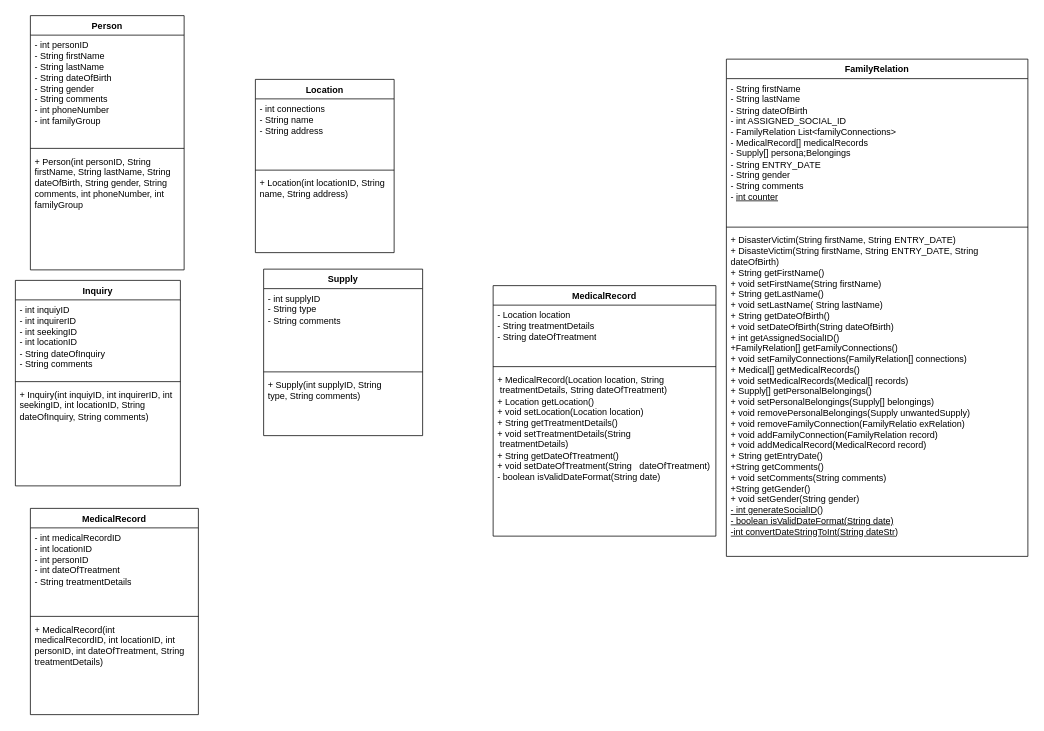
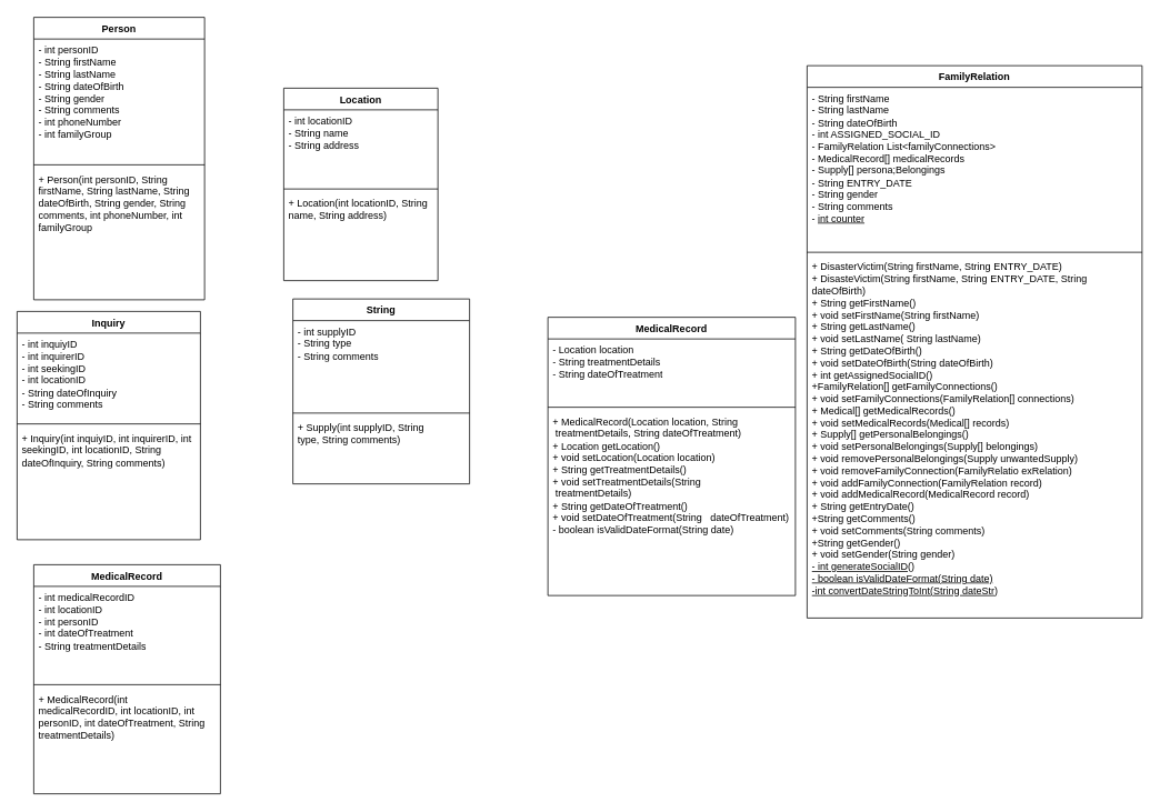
  <mxCell id="0" />
  <mxCell id="1" parent="0" />
  <mxCell id="2" value="Person" style="swimlane;fontStyle=1;align=center;verticalAlign=top;childLayout=stackLayout;horizontal=1;startSize=26;horizontalStack=0;resizeParent=1;resizeParentMax=0;resizeLast=0;collapsible=1;marginBottom=0;whiteSpace=wrap;html=1;" parent="1" vertex="1"><mxGeometry x="40" y="20" width="205" height="339" as="geometry" /></mxCell>
  <mxCell id="3" value="- int personID&lt;div&gt;- String firstName&lt;/div&gt;&lt;div&gt;- String lastName&lt;/div&gt;&lt;div&gt;- String dateOfBirth&lt;/div&gt;&lt;div&gt;- String gender&lt;/div&gt;&lt;div&gt;- String comments&lt;/div&gt;&lt;div&gt;- int phoneNumber&lt;/div&gt;&lt;div&gt;- int familyGroup&lt;/div&gt;" style="text;strokeColor=none;fillColor=none;align=left;verticalAlign=top;spacingLeft=4;spacingRight=4;overflow=hidden;rotatable=0;points=[[0,0.5],[1,0.5]];portConstraint=eastwest;whiteSpace=wrap;html=1;" parent="2" vertex="1"><mxGeometry y="26" width="205" height="147" as="geometry" /></mxCell>
  <mxCell id="4" value="" style="line;strokeWidth=1;fillColor=none;align=left;verticalAlign=middle;spacingTop=-1;spacingLeft=3;spacingRight=3;rotatable=0;labelPosition=right;points=[];portConstraint=eastwest;strokeColor=inherit;" parent="2" vertex="1"><mxGeometry y="173" width="205" height="8" as="geometry" /></mxCell>
  <mxCell id="5" value="+ Person(int personID,&amp;nbsp;&lt;span style=&quot;background-color: transparent; color: light-dark(rgb(0, 0, 0), rgb(255, 255, 255));&quot;&gt;String firstName,&amp;nbsp;&lt;/span&gt;&lt;span style=&quot;background-color: transparent; color: light-dark(rgb(0, 0, 0), rgb(255, 255, 255));&quot;&gt;String lastName,&amp;nbsp;&lt;/span&gt;&lt;span style=&quot;background-color: transparent; color: light-dark(rgb(0, 0, 0), rgb(255, 255, 255));&quot;&gt;String dateOfBirth,&amp;nbsp;&lt;/span&gt;&lt;span style=&quot;background-color: transparent; color: light-dark(rgb(0, 0, 0), rgb(255, 255, 255));&quot;&gt;String gender,&amp;nbsp;&lt;/span&gt;&lt;span style=&quot;background-color: transparent; color: light-dark(rgb(0, 0, 0), rgb(255, 255, 255));&quot;&gt;String comments,&amp;nbsp;&lt;/span&gt;&lt;span style=&quot;background-color: transparent; color: light-dark(rgb(0, 0, 0), rgb(255, 255, 255));&quot;&gt;int phoneNumber,&amp;nbsp;&lt;/span&gt;&lt;span style=&quot;background-color: transparent; color: light-dark(rgb(0, 0, 0), rgb(255, 255, 255));&quot;&gt;int familyGroup&lt;/span&gt;" style="text;strokeColor=none;fillColor=none;align=left;verticalAlign=top;spacingLeft=4;spacingRight=4;overflow=hidden;rotatable=0;points=[[0,0.5],[1,0.5]];portConstraint=eastwest;whiteSpace=wrap;html=1;" parent="2" vertex="1"><mxGeometry y="181" width="205" height="158" as="geometry" /></mxCell>
  <mxCell id="6" value="Location" style="swimlane;fontStyle=1;align=center;verticalAlign=top;childLayout=stackLayout;horizontal=1;startSize=26;horizontalStack=0;resizeParent=1;resizeParentMax=0;resizeLast=0;collapsible=1;marginBottom=0;whiteSpace=wrap;html=1;" parent="1" vertex="1"><mxGeometry x="340" y="105" width="185" height="231" as="geometry" /></mxCell>
- <mxCell id="7" value="- int connections&lt;div&gt;- String name&amp;nbsp;&lt;/div&gt;&lt;div&gt;- String address&lt;/div&gt;" style="text;strokeColor=none;fillColor=none;align=left;verticalAlign=top;spacingLeft=4;spacingRight=4;overflow=hidden;rotatable=0;points=[[0,0.5],[1,0.5]];portConstraint=eastwest;whiteSpace=wrap;html=1;" parent="6" vertex="1"><mxGeometry y="26" width="185" height="91" as="geometry" /></mxCell>
+ <mxCell id="7" value="- int locationID&lt;div&gt;- String name&amp;nbsp;&lt;/div&gt;&lt;div&gt;- String address&lt;/div&gt;" style="text;strokeColor=none;fillColor=none;align=left;verticalAlign=top;spacingLeft=4;spacingRight=4;overflow=hidden;rotatable=0;points=[[0,0.5],[1,0.5]];portConstraint=eastwest;whiteSpace=wrap;html=1;" parent="6" vertex="1"><mxGeometry y="26" width="185" height="91" as="geometry" /></mxCell>
  <mxCell id="8" value="" style="line;strokeWidth=1;fillColor=none;align=left;verticalAlign=middle;spacingTop=-1;spacingLeft=3;spacingRight=3;rotatable=0;labelPosition=right;points=[];portConstraint=eastwest;strokeColor=inherit;" parent="6" vertex="1"><mxGeometry y="117" width="185" height="8" as="geometry" /></mxCell>
  <mxCell id="9" value="+ Location(int locationID,&amp;nbsp;&lt;span style=&quot;background-color: transparent; color: light-dark(rgb(0, 0, 0), rgb(255, 255, 255));&quot;&gt;String name,&amp;nbsp;&lt;/span&gt;&lt;span style=&quot;background-color: transparent; color: light-dark(rgb(0, 0, 0), rgb(255, 255, 255));&quot;&gt;String address)&lt;/span&gt;" style="text;strokeColor=none;fillColor=none;align=left;verticalAlign=top;spacingLeft=4;spacingRight=4;overflow=hidden;rotatable=0;points=[[0,0.5],[1,0.5]];portConstraint=eastwest;whiteSpace=wrap;html=1;" parent="6" vertex="1"><mxGeometry y="125" width="185" height="106" as="geometry" /></mxCell>
  <mxCell id="10" value="Inquiry" style="swimlane;fontStyle=1;align=center;verticalAlign=top;childLayout=stackLayout;horizontal=1;startSize=26;horizontalStack=0;resizeParent=1;resizeParentMax=0;resizeLast=0;collapsible=1;marginBottom=0;whiteSpace=wrap;html=1;" parent="1" vertex="1"><mxGeometry x="20" y="373" width="220" height="274" as="geometry" /></mxCell>
  <mxCell id="11" value="- int inquiyID&lt;div&gt;- int inquirerID&lt;/div&gt;&lt;div&gt;- int seekingID&lt;/div&gt;&lt;div&gt;- int locationID&lt;/div&gt;&lt;div&gt;- String dateOfInquiry&lt;/div&gt;&lt;div&gt;- String comments&amp;nbsp;&lt;/div&gt;" style="text;strokeColor=none;fillColor=none;align=left;verticalAlign=top;spacingLeft=4;spacingRight=4;overflow=hidden;rotatable=0;points=[[0,0.5],[1,0.5]];portConstraint=eastwest;whiteSpace=wrap;html=1;" parent="10" vertex="1"><mxGeometry y="26" width="220" height="105" as="geometry" /></mxCell>
  <mxCell id="12" value="" style="line;strokeWidth=1;fillColor=none;align=left;verticalAlign=middle;spacingTop=-1;spacingLeft=3;spacingRight=3;rotatable=0;labelPosition=right;points=[];portConstraint=eastwest;strokeColor=inherit;" parent="10" vertex="1"><mxGeometry y="131" width="220" height="8" as="geometry" /></mxCell>
  <mxCell id="13" value="+ Inquiry(int inquiyID,&amp;nbsp;&lt;span style=&quot;background-color: transparent; color: light-dark(rgb(0, 0, 0), rgb(255, 255, 255));&quot;&gt;int inquirerID,&amp;nbsp;&lt;/span&gt;&lt;span style=&quot;background-color: transparent; color: light-dark(rgb(0, 0, 0), rgb(255, 255, 255));&quot;&gt;int seekingID,&amp;nbsp;&lt;/span&gt;&lt;span style=&quot;background-color: transparent; color: light-dark(rgb(0, 0, 0), rgb(255, 255, 255));&quot;&gt;int locationID,&amp;nbsp;&lt;/span&gt;&lt;span style=&quot;background-color: transparent; color: light-dark(rgb(0, 0, 0), rgb(255, 255, 255));&quot;&gt;String dateOfInquiry,&amp;nbsp;&lt;/span&gt;&lt;span style=&quot;background-color: transparent; color: light-dark(rgb(0, 0, 0), rgb(255, 255, 255));&quot;&gt;String comments)&lt;/span&gt;" style="text;strokeColor=none;fillColor=none;align=left;verticalAlign=top;spacingLeft=4;spacingRight=4;overflow=hidden;rotatable=0;points=[[0,0.5],[1,0.5]];portConstraint=eastwest;whiteSpace=wrap;html=1;" parent="10" vertex="1"><mxGeometry y="139" width="220" height="135" as="geometry" /></mxCell>
- <mxCell id="14" value="Supply" style="swimlane;fontStyle=1;align=center;verticalAlign=top;childLayout=stackLayout;horizontal=1;startSize=26;horizontalStack=0;resizeParent=1;resizeParentMax=0;resizeLast=0;collapsible=1;marginBottom=0;whiteSpace=wrap;html=1;" parent="1" vertex="1"><mxGeometry x="351" y="358" width="212" height="222" as="geometry" /></mxCell>
+ <mxCell id="14" value="String" style="swimlane;fontStyle=1;align=center;verticalAlign=top;childLayout=stackLayout;horizontal=1;startSize=26;horizontalStack=0;resizeParent=1;resizeParentMax=0;resizeLast=0;collapsible=1;marginBottom=0;whiteSpace=wrap;html=1;" parent="1" vertex="1"><mxGeometry x="351" y="358" width="212" height="222" as="geometry" /></mxCell>
  <mxCell id="15" value="- int supplyID&lt;div&gt;- String type&lt;/div&gt;&lt;div&gt;- String comments&lt;/div&gt;" style="text;strokeColor=none;fillColor=none;align=left;verticalAlign=top;spacingLeft=4;spacingRight=4;overflow=hidden;rotatable=0;points=[[0,0.5],[1,0.5]];portConstraint=eastwest;whiteSpace=wrap;html=1;" parent="14" vertex="1"><mxGeometry y="26" width="212" height="107" as="geometry" /></mxCell>
  <mxCell id="16" value="" style="line;strokeWidth=1;fillColor=none;align=left;verticalAlign=middle;spacingTop=-1;spacingLeft=3;spacingRight=3;rotatable=0;labelPosition=right;points=[];portConstraint=eastwest;strokeColor=inherit;" parent="14" vertex="1"><mxGeometry y="133" width="212" height="8" as="geometry" /></mxCell>
  <mxCell id="17" value="+ Supply(int supplyID,&amp;nbsp;&lt;span style=&quot;background-color: transparent; color: light-dark(rgb(0, 0, 0), rgb(255, 255, 255));&quot;&gt;String type,&amp;nbsp;&lt;/span&gt;&lt;span style=&quot;background-color: transparent; color: light-dark(rgb(0, 0, 0), rgb(255, 255, 255));&quot;&gt;String comments)&lt;/span&gt;" style="text;strokeColor=none;fillColor=none;align=left;verticalAlign=top;spacingLeft=4;spacingRight=4;overflow=hidden;rotatable=0;points=[[0,0.5],[1,0.5]];portConstraint=eastwest;whiteSpace=wrap;html=1;" parent="14" vertex="1"><mxGeometry y="141" width="212" height="81" as="geometry" /></mxCell>
  <mxCell id="18" value="MedicalRecord" style="swimlane;fontStyle=1;align=center;verticalAlign=top;childLayout=stackLayout;horizontal=1;startSize=26;horizontalStack=0;resizeParent=1;resizeParentMax=0;resizeLast=0;collapsible=1;marginBottom=0;whiteSpace=wrap;html=1;" parent="1" vertex="1"><mxGeometry x="40" y="677" width="224" height="275" as="geometry" /></mxCell>
  <mxCell id="19" value="- int medicalRecordID&lt;div&gt;- int locationID&lt;/div&gt;&lt;div&gt;- int personID&lt;/div&gt;&lt;div&gt;- int dateOfTreatment&lt;/div&gt;&lt;div&gt;- String treatmentDetails&lt;/div&gt;" style="text;strokeColor=none;fillColor=none;align=left;verticalAlign=top;spacingLeft=4;spacingRight=4;overflow=hidden;rotatable=0;points=[[0,0.5],[1,0.5]];portConstraint=eastwest;whiteSpace=wrap;html=1;" parent="18" vertex="1"><mxGeometry y="26" width="224" height="114" as="geometry" /></mxCell>
  <mxCell id="20" value="" style="line;strokeWidth=1;fillColor=none;align=left;verticalAlign=middle;spacingTop=-1;spacingLeft=3;spacingRight=3;rotatable=0;labelPosition=right;points=[];portConstraint=eastwest;strokeColor=inherit;" parent="18" vertex="1"><mxGeometry y="140" width="224" height="8" as="geometry" /></mxCell>
  <mxCell id="21" value="+ MedicalRecord(int medicalRecordID,&amp;nbsp;&lt;span style=&quot;background-color: transparent; color: light-dark(rgb(0, 0, 0), rgb(255, 255, 255));&quot;&gt;int locationID,&amp;nbsp;&lt;/span&gt;&lt;span style=&quot;background-color: transparent; color: light-dark(rgb(0, 0, 0), rgb(255, 255, 255));&quot;&gt;int personID,&amp;nbsp;&lt;/span&gt;&lt;span style=&quot;background-color: transparent; color: light-dark(rgb(0, 0, 0), rgb(255, 255, 255));&quot;&gt;int dateOfTreatment,&amp;nbsp;&lt;/span&gt;&lt;span style=&quot;background-color: transparent; color: light-dark(rgb(0, 0, 0), rgb(255, 255, 255));&quot;&gt;String treatmentDetails)&lt;/span&gt;" style="text;strokeColor=none;fillColor=none;align=left;verticalAlign=top;spacingLeft=4;spacingRight=4;overflow=hidden;rotatable=0;points=[[0,0.5],[1,0.5]];portConstraint=eastwest;whiteSpace=wrap;html=1;" parent="18" vertex="1"><mxGeometry y="148" width="224" height="127" as="geometry" /></mxCell>
  <mxCell id="22" value="MedicalRecord" style="swimlane;fontStyle=1;align=center;verticalAlign=top;childLayout=stackLayout;horizontal=1;startSize=26;horizontalStack=0;resizeParent=1;resizeParentMax=0;resizeLast=0;collapsible=1;marginBottom=0;whiteSpace=wrap;html=1;" vertex="1" parent="1"><mxGeometry x="657" y="380" width="297" height="334" as="geometry" /></mxCell>
  <mxCell id="23" value="- Location location&amp;nbsp;&lt;div&gt;- String treatmentDetails&lt;/div&gt;&lt;div&gt;- String dateOfTreatment&lt;/div&gt;" style="text;strokeColor=none;fillColor=none;align=left;verticalAlign=top;spacingLeft=4;spacingRight=4;overflow=hidden;rotatable=0;points=[[0,0.5],[1,0.5]];portConstraint=eastwest;whiteSpace=wrap;html=1;" vertex="1" parent="22"><mxGeometry y="26" width="297" height="78" as="geometry" /></mxCell>
  <mxCell id="24" value="" style="line;strokeWidth=1;fillColor=none;align=left;verticalAlign=middle;spacingTop=-1;spacingLeft=3;spacingRight=3;rotatable=0;labelPosition=right;points=[];portConstraint=eastwest;strokeColor=inherit;" vertex="1" parent="22"><mxGeometry y="104" width="297" height="8" as="geometry" /></mxCell>
  <mxCell id="25" value="+ MedicalRecord(Location location,&amp;nbsp;&lt;span style=&quot;background-color: transparent; color: light-dark(rgb(0, 0, 0), rgb(255, 255, 255));&quot;&gt;String&amp;nbsp; &amp;nbsp; &amp;nbsp;treatmentDetails,&amp;nbsp;&lt;/span&gt;&lt;span style=&quot;background-color: transparent; color: light-dark(rgb(0, 0, 0), rgb(255, 255, 255));&quot;&gt;String dateOfTreatment)&lt;/span&gt;&lt;div&gt;&lt;span style=&quot;background-color: transparent; color: light-dark(rgb(0, 0, 0), rgb(255, 255, 255));&quot;&gt;+ Location getLocation()&lt;/span&gt;&lt;/div&gt;&lt;div&gt;&lt;span style=&quot;background-color: transparent; color: light-dark(rgb(0, 0, 0), rgb(255, 255, 255));&quot;&gt;+ void setLocation(Location location)&lt;/span&gt;&lt;/div&gt;&lt;div&gt;&lt;span style=&quot;background-color: transparent; color: light-dark(rgb(0, 0, 0), rgb(255, 255, 255));&quot;&gt;+ String getT&lt;/span&gt;&lt;span style=&quot;background-color: transparent; color: light-dark(rgb(0, 0, 0), rgb(255, 255, 255));&quot;&gt;reatmentDetails()&lt;/span&gt;&lt;/div&gt;&lt;div&gt;&lt;span style=&quot;background-color: transparent; color: light-dark(rgb(0, 0, 0), rgb(255, 255, 255));&quot;&gt;+&amp;nbsp;&lt;/span&gt;&lt;span style=&quot;background-color: transparent; color: light-dark(rgb(0, 0, 0), rgb(255, 255, 255));&quot;&gt;void setT&lt;/span&gt;&lt;span style=&quot;background-color: transparent; color: light-dark(rgb(0, 0, 0), rgb(255, 255, 255));&quot;&gt;reatmentDetails(&lt;/span&gt;&lt;span style=&quot;background-color: transparent; color: light-dark(rgb(0, 0, 0), rgb(255, 255, 255));&quot;&gt;String&amp;nbsp; &amp;nbsp; &amp;nbsp; &amp;nbsp; &amp;nbsp;treatmentDetails)&lt;/span&gt;&lt;/div&gt;&lt;div&gt;&lt;span style=&quot;background-color: transparent; color: light-dark(rgb(0, 0, 0), rgb(255, 255, 255));&quot;&gt;+&lt;/span&gt;&lt;span style=&quot;background-color: transparent; color: light-dark(rgb(0, 0, 0), rgb(255, 255, 255));&quot;&gt;&amp;nbsp;String getDateOfTreatment()&lt;/span&gt;&lt;/div&gt;&lt;div&gt;&lt;span style=&quot;background-color: transparent; color: light-dark(rgb(0, 0, 0), rgb(255, 255, 255));&quot;&gt;+ void setD&lt;/span&gt;&lt;span style=&quot;background-color: transparent; color: light-dark(rgb(0, 0, 0), rgb(255, 255, 255));&quot;&gt;ateOfTreatment(&lt;/span&gt;&lt;span style=&quot;background-color: transparent; color: light-dark(rgb(0, 0, 0), rgb(255, 255, 255));&quot;&gt;String&amp;nbsp; &amp;nbsp;dateOfTreatment)&lt;/span&gt;&lt;/div&gt;&lt;div&gt;&lt;span style=&quot;background-color: transparent; color: light-dark(rgb(0, 0, 0), rgb(255, 255, 255));&quot;&gt;- boolean isValidDateFormat(String date)&lt;/span&gt;&lt;/div&gt;" style="text;strokeColor=none;fillColor=none;align=left;verticalAlign=top;spacingLeft=4;spacingRight=4;overflow=hidden;rotatable=0;points=[[0,0.5],[1,0.5]];portConstraint=eastwest;whiteSpace=wrap;html=1;" vertex="1" parent="22"><mxGeometry y="112" width="297" height="222" as="geometry" /></mxCell>
  <mxCell id="26" value="FamilyRelation" style="swimlane;fontStyle=1;align=center;verticalAlign=top;childLayout=stackLayout;horizontal=1;startSize=26;horizontalStack=0;resizeParent=1;resizeParentMax=0;resizeLast=0;collapsible=1;marginBottom=0;whiteSpace=wrap;html=1;" vertex="1" parent="1"><mxGeometry x="968" y="78" width="402" height="663" as="geometry" /></mxCell>
  <mxCell id="27" value="- String firstName&lt;div&gt;- String lastName&amp;nbsp;&lt;/div&gt;&lt;div&gt;- String dateOfBirth&amp;nbsp;&lt;/div&gt;&lt;div&gt;- int ASSIGNED_SOCIAL_ID&lt;/div&gt;&lt;div&gt;- FamilyRelation List&amp;lt;familyConnections&amp;gt;&lt;/div&gt;&lt;div&gt;- MedicalRecord[] medicalRecords&lt;/div&gt;&lt;div&gt;- Supply[] persona;Belongings&lt;/div&gt;&lt;div&gt;- String ENTRY_DATE&lt;/div&gt;&lt;div&gt;- String gender&lt;/div&gt;&lt;div&gt;- String comments&lt;/div&gt;&lt;div&gt;- &lt;u&gt;int counter&lt;/u&gt;&lt;/div&gt;" style="text;strokeColor=none;fillColor=none;align=left;verticalAlign=top;spacingLeft=4;spacingRight=4;overflow=hidden;rotatable=0;points=[[0,0.5],[1,0.5]];portConstraint=eastwest;whiteSpace=wrap;html=1;" vertex="1" parent="26"><mxGeometry y="26" width="402" height="194" as="geometry" /></mxCell>
  <mxCell id="28" value="" style="line;strokeWidth=1;fillColor=none;align=left;verticalAlign=middle;spacingTop=-1;spacingLeft=3;spacingRight=3;rotatable=0;labelPosition=right;points=[];portConstraint=eastwest;strokeColor=inherit;" vertex="1" parent="26"><mxGeometry y="220" width="402" height="8" as="geometry" /></mxCell>
  <mxCell id="29" value="+ DisasterVictim(String firstName, String ENTRY_DATE)&lt;div&gt;+ DisasteVictim(String firstName, String ENTRY_DATE, String dateOfBirth)&lt;/div&gt;&lt;div&gt;+ String getFirstName()&lt;/div&gt;&lt;div&gt;+ void setFirstName(&lt;span style=&quot;background-color: transparent; color: light-dark(rgb(0, 0, 0), rgb(255, 255, 255));&quot;&gt;String firstName&lt;/span&gt;&lt;span style=&quot;background-color: transparent; color: light-dark(rgb(0, 0, 0), rgb(255, 255, 255));&quot;&gt;)&lt;/span&gt;&lt;/div&gt;&lt;div&gt;&lt;span style=&quot;background-color: transparent; color: light-dark(rgb(0, 0, 0), rgb(255, 255, 255));&quot;&gt;+&amp;nbsp;&lt;/span&gt;&lt;span style=&quot;background-color: transparent; color: light-dark(rgb(0, 0, 0), rgb(255, 255, 255));&quot;&gt;String getLastName()&lt;/span&gt;&lt;/div&gt;&lt;div&gt;&lt;span style=&quot;background-color: transparent; color: light-dark(rgb(0, 0, 0), rgb(255, 255, 255));&quot;&gt;+ void s&lt;/span&gt;&lt;span style=&quot;background-color: transparent; color: light-dark(rgb(0, 0, 0), rgb(255, 255, 255));&quot;&gt;etLastName( String lastName)&lt;/span&gt;&lt;/div&gt;&lt;div&gt;&lt;span style=&quot;background-color: transparent; color: light-dark(rgb(0, 0, 0), rgb(255, 255, 255));&quot;&gt;+&amp;nbsp;&lt;/span&gt;&lt;span style=&quot;background-color: transparent; color: light-dark(rgb(0, 0, 0), rgb(255, 255, 255));&quot;&gt;String getDateOfBirth()&lt;/span&gt;&lt;/div&gt;&lt;div&gt;&lt;span style=&quot;background-color: transparent; color: light-dark(rgb(0, 0, 0), rgb(255, 255, 255));&quot;&gt;+ void setD&lt;/span&gt;&lt;span style=&quot;background-color: transparent; color: light-dark(rgb(0, 0, 0), rgb(255, 255, 255));&quot;&gt;ateOfBirth(&lt;/span&gt;&lt;span style=&quot;background-color: transparent; color: light-dark(rgb(0, 0, 0), rgb(255, 255, 255));&quot;&gt;String dateOfBirth)&lt;/span&gt;&lt;/div&gt;&lt;div&gt;&lt;span style=&quot;background-color: transparent; color: light-dark(rgb(0, 0, 0), rgb(255, 255, 255));&quot;&gt;+ int getAssignedSocialID()&lt;/span&gt;&lt;/div&gt;&lt;div&gt;&lt;span style=&quot;background-color: transparent; color: light-dark(rgb(0, 0, 0), rgb(255, 255, 255));&quot;&gt;+FamilyRelation[] getFamilyConnections()&lt;/span&gt;&lt;/div&gt;&lt;div&gt;&lt;span style=&quot;background-color: transparent; color: light-dark(rgb(0, 0, 0), rgb(255, 255, 255));&quot;&gt;+ void s&lt;/span&gt;&lt;span style=&quot;background-color: transparent; color: light-dark(rgb(0, 0, 0), rgb(255, 255, 255));&quot;&gt;etFamilyConnections(&lt;/span&gt;&lt;span style=&quot;background-color: transparent; color: light-dark(rgb(0, 0, 0), rgb(255, 255, 255));&quot;&gt;FamilyRelation[] connections&lt;/span&gt;&lt;span style=&quot;background-color: transparent; color: light-dark(rgb(0, 0, 0), rgb(255, 255, 255));&quot;&gt;)&lt;/span&gt;&lt;/div&gt;&lt;div&gt;&lt;span style=&quot;background-color: transparent; color: light-dark(rgb(0, 0, 0), rgb(255, 255, 255));&quot;&gt;+ Medical[] getMedicalRecords()&lt;/span&gt;&lt;/div&gt;&lt;div&gt;&lt;span style=&quot;background-color: transparent; color: light-dark(rgb(0, 0, 0), rgb(255, 255, 255));&quot;&gt;+ void s&lt;/span&gt;&lt;span style=&quot;background-color: transparent; color: light-dark(rgb(0, 0, 0), rgb(255, 255, 255));&quot;&gt;etMedicalRecords(&lt;/span&gt;&lt;span style=&quot;background-color: transparent; color: light-dark(rgb(0, 0, 0), rgb(255, 255, 255));&quot;&gt;Medical[] records&lt;/span&gt;&lt;span style=&quot;background-color: transparent; color: light-dark(rgb(0, 0, 0), rgb(255, 255, 255));&quot;&gt;)&lt;/span&gt;&lt;/div&gt;&lt;div&gt;&lt;span style=&quot;background-color: transparent; color: light-dark(rgb(0, 0, 0), rgb(255, 255, 255));&quot;&gt;+ Supply[] getPersonalBelongings()&lt;/span&gt;&lt;/div&gt;&lt;div&gt;+ void s&lt;span style=&quot;background-color: transparent; color: light-dark(rgb(0, 0, 0), rgb(255, 255, 255));&quot;&gt;etPersonalBelongings(&lt;/span&gt;&lt;span style=&quot;background-color: transparent; color: light-dark(rgb(0, 0, 0), rgb(255, 255, 255));&quot;&gt;Supply[] belongings&lt;/span&gt;&lt;span style=&quot;background-color: transparent; color: light-dark(rgb(0, 0, 0), rgb(255, 255, 255));&quot;&gt;)&lt;/span&gt;&lt;/div&gt;&lt;div&gt;&lt;span style=&quot;background-color: transparent; color: light-dark(rgb(0, 0, 0), rgb(255, 255, 255));&quot;&gt;+ void remove&lt;/span&gt;&lt;span style=&quot;background-color: transparent; color: light-dark(rgb(0, 0, 0), rgb(255, 255, 255));&quot;&gt;PersonalBelongings(Supply unwantedSupply)&lt;/span&gt;&lt;/div&gt;&lt;div&gt;&lt;span style=&quot;background-color: transparent; color: light-dark(rgb(0, 0, 0), rgb(255, 255, 255));&quot;&gt;+ void removeFamilyConnection(FamilyRelatio exRelation)&lt;/span&gt;&lt;/div&gt;&lt;div&gt;&lt;span style=&quot;background-color: transparent; color: light-dark(rgb(0, 0, 0), rgb(255, 255, 255));&quot;&gt;+ void addFamilyConnection(FamilyRelation record)&lt;/span&gt;&lt;/div&gt;&lt;div&gt;&lt;span style=&quot;background-color: transparent; color: light-dark(rgb(0, 0, 0), rgb(255, 255, 255));&quot;&gt;+ void addMedicalRecord(MedicalRecord record)&lt;/span&gt;&lt;/div&gt;&lt;div&gt;&lt;span style=&quot;background-color: transparent; color: light-dark(rgb(0, 0, 0), rgb(255, 255, 255));&quot;&gt;+ String getEntryDate()&lt;/span&gt;&lt;/div&gt;&lt;div&gt;&lt;span style=&quot;background-color: transparent; color: light-dark(rgb(0, 0, 0), rgb(255, 255, 255));&quot;&gt;+String getComments()&lt;/span&gt;&lt;/div&gt;&lt;div&gt;&lt;span style=&quot;background-color: transparent; color: light-dark(rgb(0, 0, 0), rgb(255, 255, 255));&quot;&gt;+ void setComments(String comments)&lt;/span&gt;&lt;/div&gt;&lt;div&gt;&lt;span style=&quot;background-color: transparent; color: light-dark(rgb(0, 0, 0), rgb(255, 255, 255));&quot;&gt;+String getGender()&lt;/span&gt;&lt;/div&gt;&lt;div&gt;&lt;span style=&quot;background-color: transparent; color: light-dark(rgb(0, 0, 0), rgb(255, 255, 255));&quot;&gt;+ void setGender(String gender)&lt;/span&gt;&lt;/div&gt;&lt;div&gt;&lt;u&gt;- int generateSocialID()&lt;/u&gt;&lt;/div&gt;&lt;div&gt;&lt;u&gt;- boolean isValidDateFormat(String date)&lt;/u&gt;&lt;/div&gt;&lt;div&gt;&lt;u&gt;-int convertDateStringToInt(String dateStr)&lt;/u&gt;&lt;/div&gt;&lt;div&gt;&lt;span style=&quot;background-color: transparent; color: light-dark(rgb(0, 0, 0), rgb(255, 255, 255));&quot;&gt;&lt;br&gt;&lt;/span&gt;&lt;/div&gt;" style="text;strokeColor=none;fillColor=none;align=left;verticalAlign=top;spacingLeft=4;spacingRight=4;overflow=hidden;rotatable=0;points=[[0,0.5],[1,0.5]];portConstraint=eastwest;whiteSpace=wrap;html=1;" vertex="1" parent="26"><mxGeometry y="228" width="402" height="435" as="geometry" /></mxCell>
